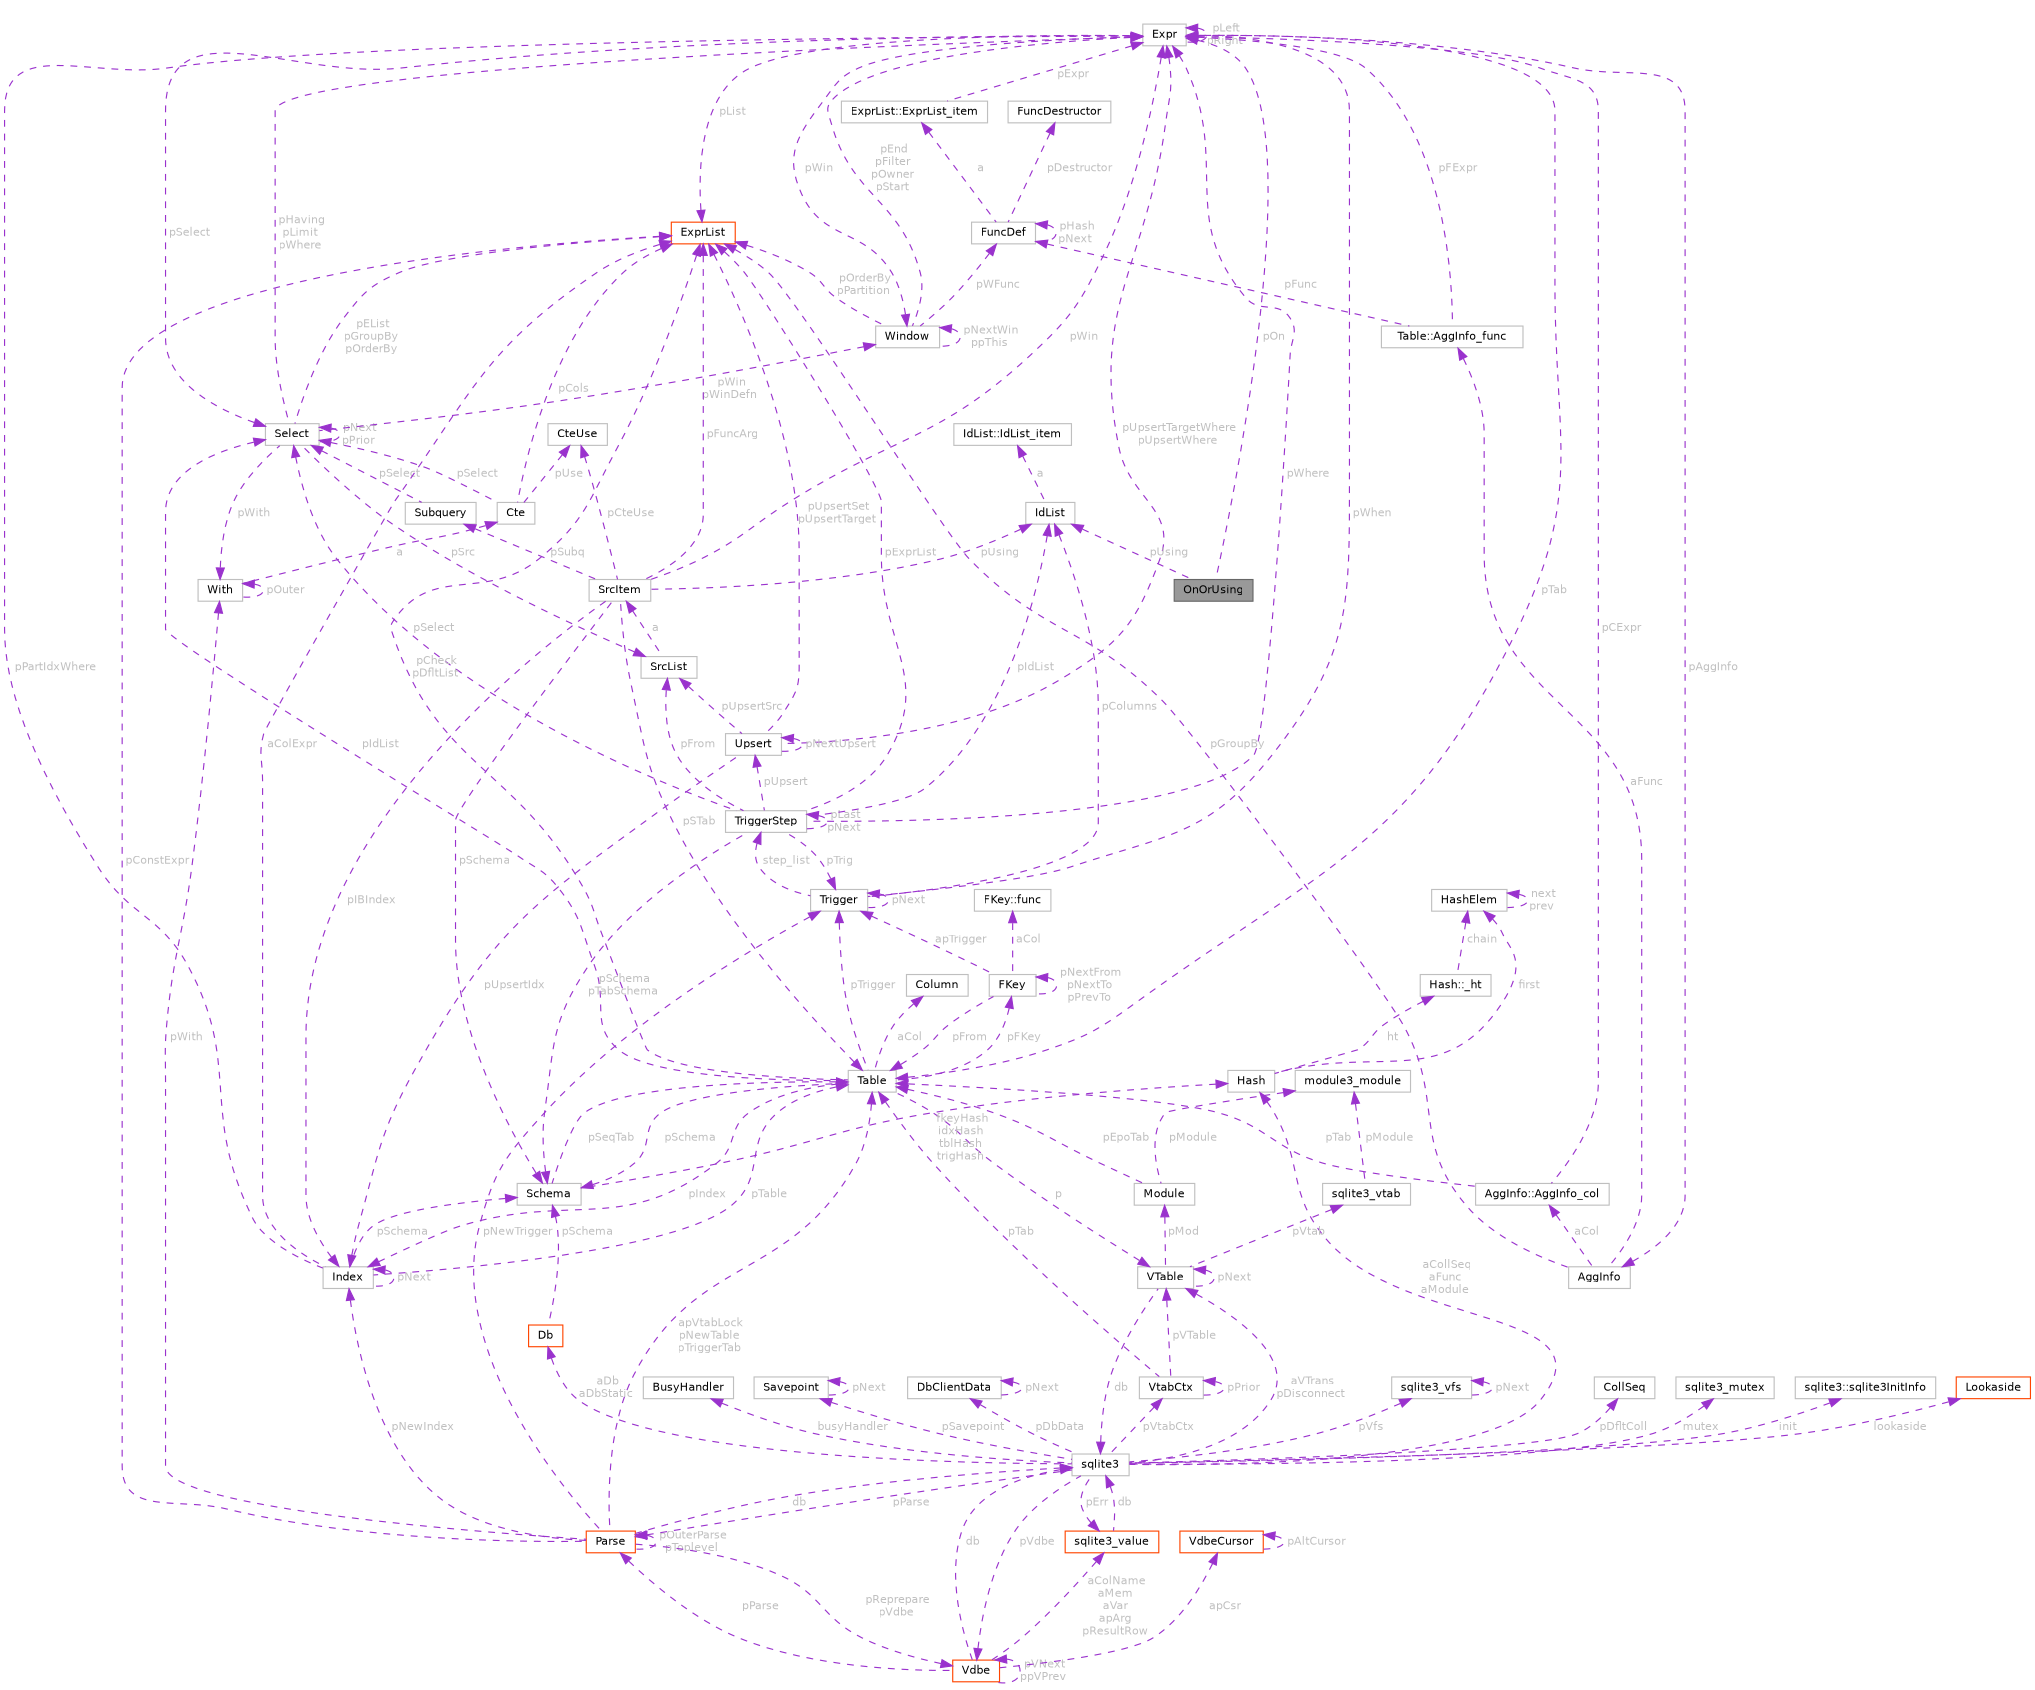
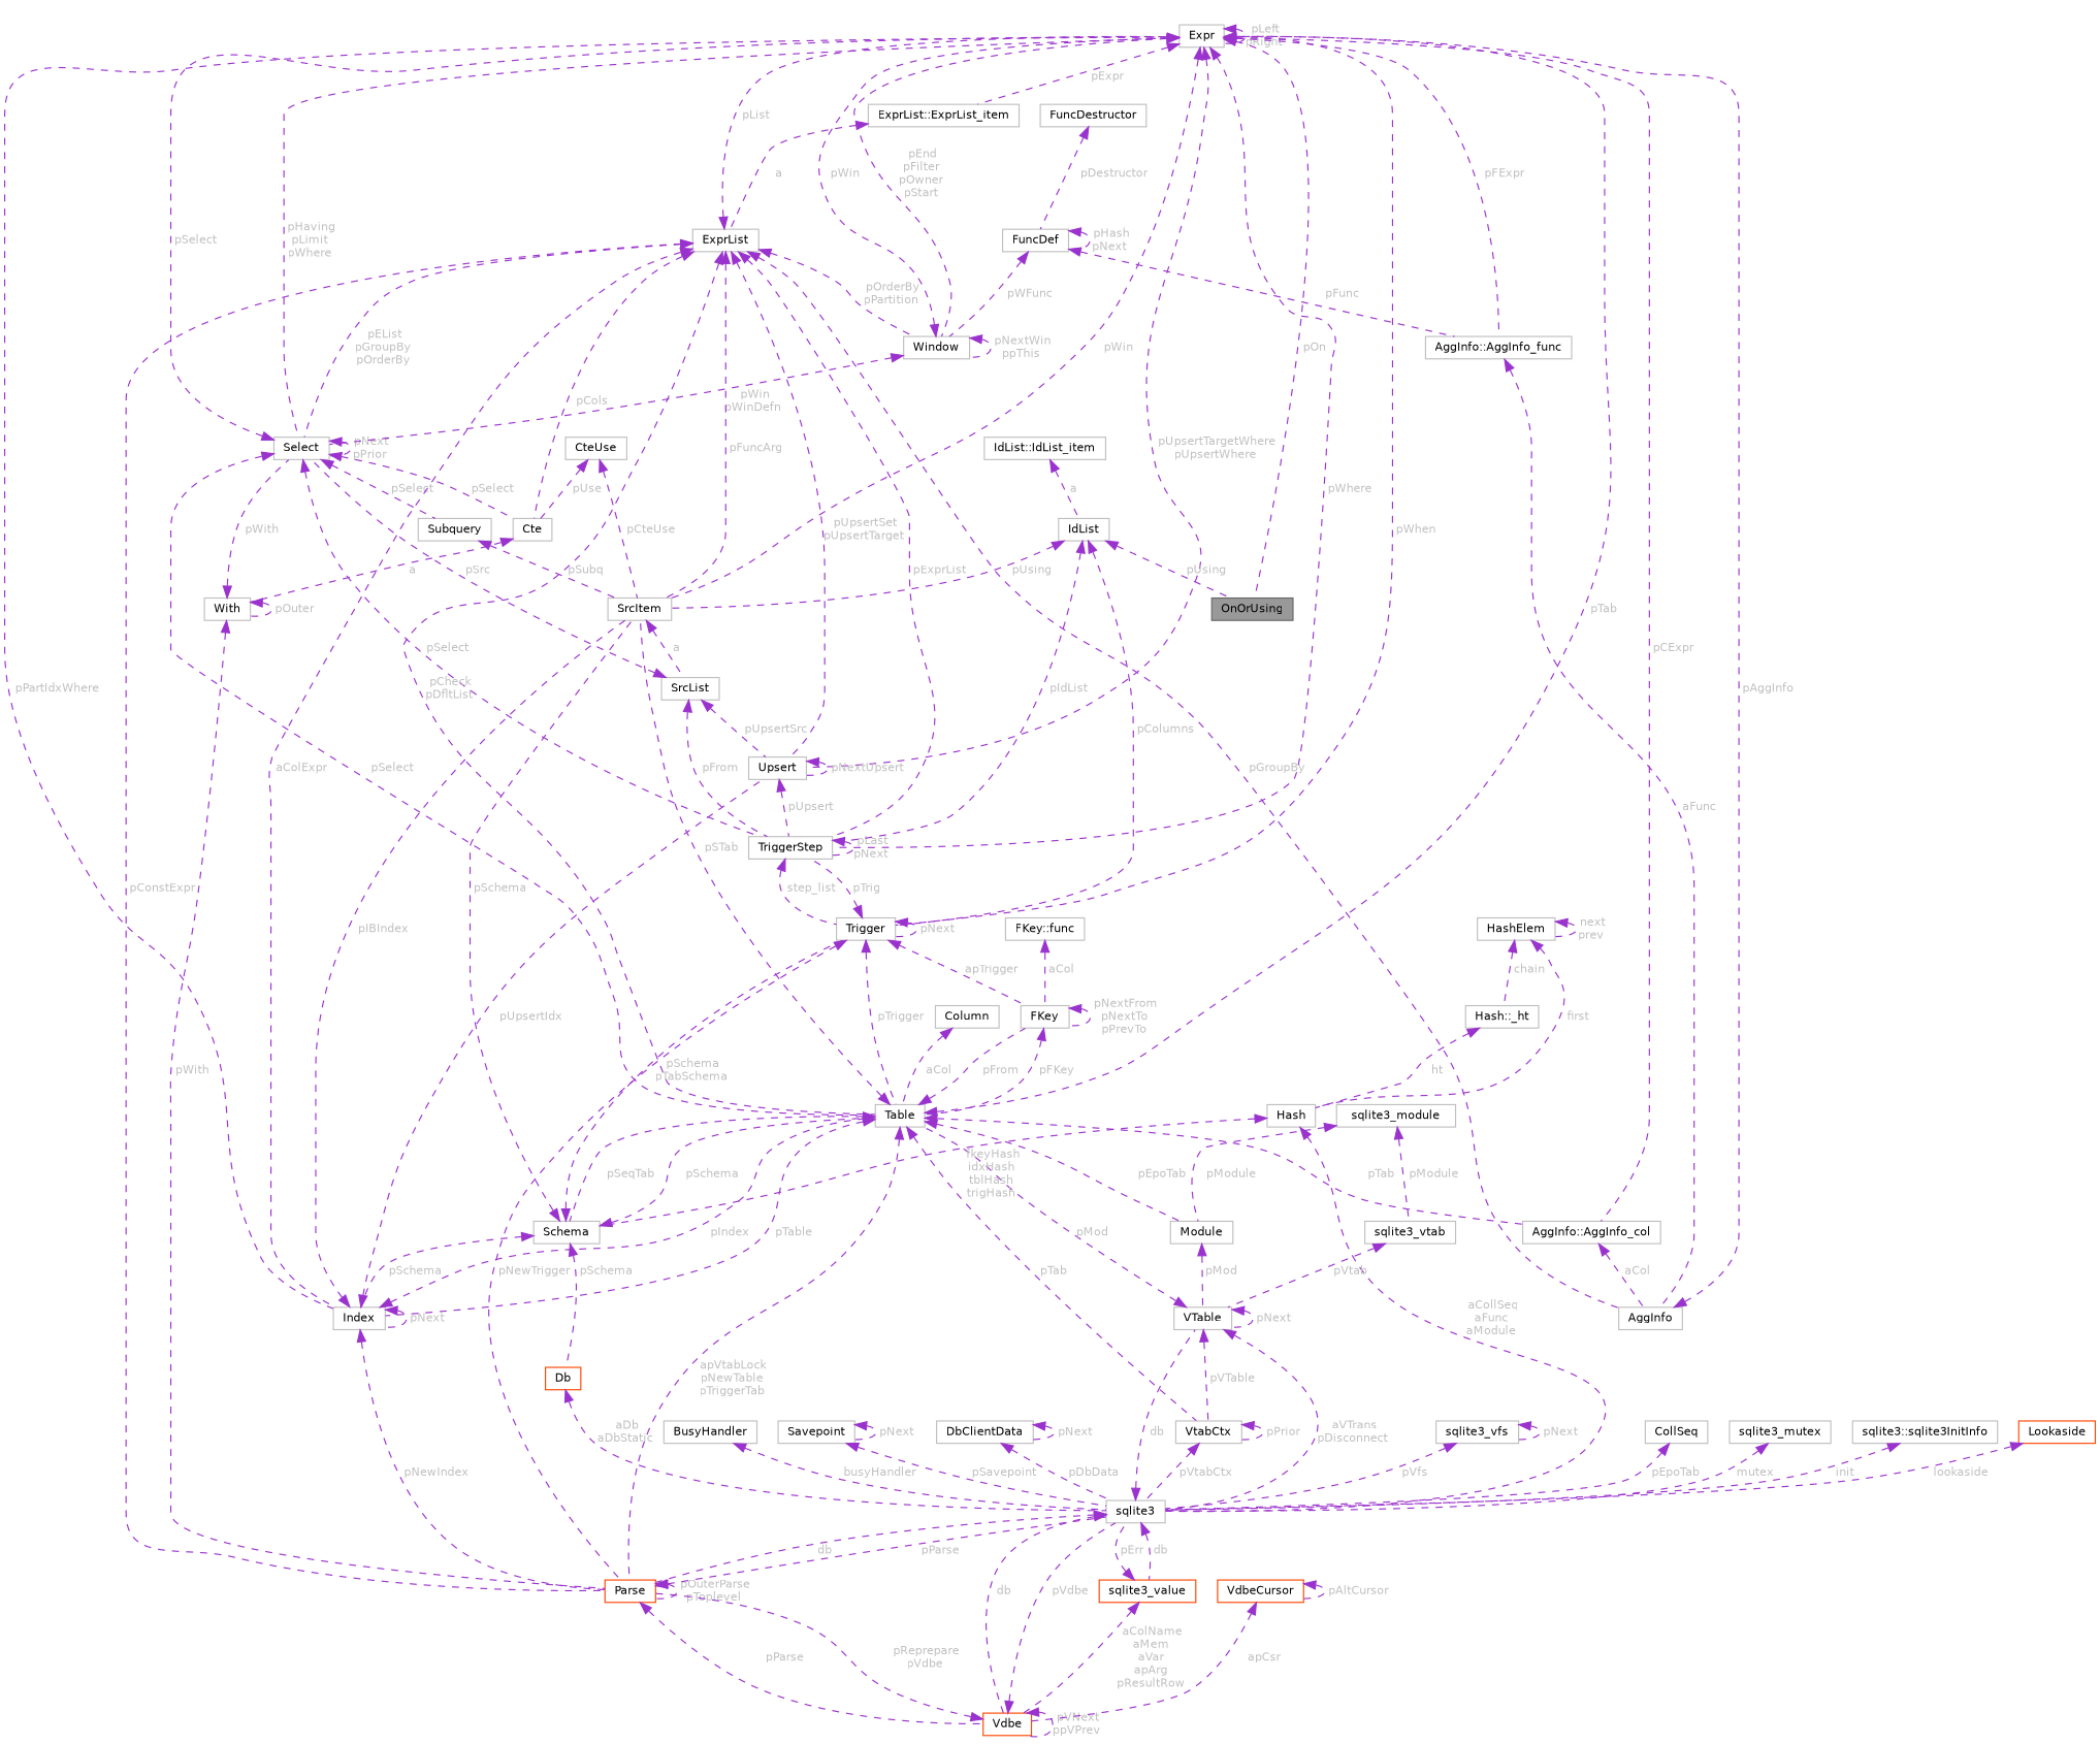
  digraph {
    node [color=grey75 fillcolor=white fontname=Helvetica fontsize=10 shape=box style=filled]
    edge [color=darkorchid3 dir=back fontcolor=grey fontname=Helvetica fontsize=10 labelfontname=Helvetica labelfontsize=10 style=dashed]
    n1 [color=gray40 fillcolor=grey60 fontcolor=black height=0.2 label=OnOrUsing width=0.4]
    n2 [height=0.2 label=Expr width=0.4]
    n3 [height=0.2 label="ExprList::ExprList_item" width=0.4]
    n4 [height=0.2 label=Select width=0.4]
    n5 [height=0.2 label=SrcItem width=0.4]
    n6 [height=0.2 label=Index width=0.4]
    n7 [height=0.2 label=Trigger width=0.4]
    n8 [height=0.2 label=TriggerStep width=0.4]
    n9 [height=0.2 label=Upsert width=0.4]
    n10 [height=0.2 label=Window width=0.4]
    n11 [height=0.2 label="AggInfo::AggInfo_col" width=0.4]
-   n12 [height=0.2 label="Table::AggInfo_func" width=0.4]
-   n13 [color=orangered height=0.2 label=ExprList width=0.4]
+   n12 [height=0.2 label="AggInfo::AggInfo_func" width=0.4]
+   n13 [height=0.2 label=ExprList width=0.4]
    n14 [height=0.2 label=Table width=0.4]
    n15 [height=0.2 label=Cte width=0.4]
    n16 [height=0.2 label=Subquery width=0.4]
    n17 [height=0.2 label=SrcList width=0.4]
    n18 [color=orangered height=0.2 label=Parse width=0.4]
    n19 [height=0.2 label=FKey width=0.4]
    n20 [height=0.2 label=AggInfo width=0.4]
    n21 [height=0.2 label=Schema width=0.4]
    n22 [height=0.2 label=VtabCtx width=0.4]
    n23 [height=0.2 label=Module width=0.4]
    n24 [height=0.2 label=sqlite3 width=0.4]
    n25 [color=orangered height=0.2 label=Vdbe width=0.4]
    n26 [height=0.2 label=With width=0.4]
    n27 [color=orangered height=0.2 label=Db width=0.4]
    n28 [height=0.2 label=VTable width=0.4]
    n29 [height=0.2 label=Column width=0.4]
    n30 [height=0.2 label=Hash width=0.4]
    n31 [color=orangered height=0.2 label=sqlite3_value width=0.4]
    n32 [height=0.2 label=HashElem width=0.4]
    n33 [height=0.2 label="Hash::_ht" width=0.4]
    n34 [height=0.2 label=IdList width=0.4]
    n35 [height=0.2 label="IdList::IdList_item" width=0.4]
    n36 [height=0.2 label="FKey::func" width=0.4]
    n37 [height=0.2 label=sqlite3_vfs width=0.4]
    n38 [height=0.2 label=CteUse width=0.4]
    n39 [color=orangered height=0.2 label=VdbeCursor width=0.4]
    n40 [height=0.2 label=CollSeq width=0.4]
    n41 [height=0.2 label=sqlite3_mutex width=0.4]
    n42 [height=0.2 label="sqlite3::sqlite3InitInfo" width=0.4]
    n43 [color=orangered height=0.2 label=Lookaside width=0.4]
    n44 [height=0.2 label=BusyHandler width=0.4]
    n45 [height=0.2 label=Savepoint width=0.4]
    n46 [height=0.2 label=DbClientData width=0.4]
-   n47 [height=0.2 label=module3_module width=0.4]
+   n47 [height=0.2 label=sqlite3_module width=0.4]
    n48 [height=0.2 label=sqlite3_vtab width=0.4]
    n49 [height=0.2 label=FuncDef width=0.4]
    n50 [height=0.2 label=FuncDestructor width=0.4]
    n2 -> n1 [label=" pOn"]
    n2 -> n2 [label=" pLeft\npRight"]
    n2 -> n3 [label=" pExpr"]
    n2 -> n4 [label=" pHaving\npLimit\npWhere"]
    n2 -> n5 [label=" pWin"]
    n2 -> n6 [label=" pPartIdxWhere"]
    n2 -> n7 [label=" pWhen"]
    n2 -> n8 [label=" pWhere"]
    n2 -> n9 [label=" pUpsertTargetWhere\npUpsertWhere"]
    n2 -> n10 [label=" pEnd\npFilter\npOwner\npStart"]
    n2 -> n11 [label=" pCExpr"]
    n2 -> n12 [label=" pFExpr"]
-   n3 -> n49 [label=" a"]
+   n3 -> n13 [label=" a"]
    n4 -> n2 [label=" pSelect"]
    n4 -> n4 [label=" pNext\npPrior"]
    n4 -> n8 [label=" pSelect"]
-   n4 -> n14 [label=" pIdList"]
+   n4 -> n14 [label=" pSelect"]
    n4 -> n15 [label=" pSelect"]
    n4 -> n16 [label=" pSelect"]
    n5 -> n17 [label=" a"]
    n6 -> n5 [label=" pIBIndex"]
    n6 -> n6 [label=" pNext"]
    n6 -> n9 [label=" pUpsertIdx"]
    n6 -> n14 [label=" pIndex"]
    n6 -> n18 [label=" pNewIndex"]
    n7 -> n7 [label=" pNext"]
    n7 -> n8 [label=" pTrig"]
    n7 -> n14 [label=" pTrigger"]
    n7 -> n18 [label=" pNewTrigger"]
    n7 -> n19 [label=" apTrigger"]
    n8 -> n7 [label=" step_list"]
    n8 -> n8 [label=" pLast\npNext"]
    n9 -> n8 [label=" pUpsert"]
    n9 -> n9 [label=" pNextUpsert"]
    n10 -> n2 [label=" pWin"]
    n10 -> n4 [label=" pWin\npWinDefn"]
    n10 -> n10 [label=" pNextWin\nppThis"]
    n11 -> n20 [label=" aCol"]
    n12 -> n20 [label=" aFunc"]
    n13 -> n2 [label=" pList"]
    n13 -> n4 [label=" pEList\npGroupBy\npOrderBy"]
    n13 -> n5 [label=" pFuncArg"]
    n13 -> n6 [label=" aColExpr"]
    n13 -> n8 [label=" pExprList"]
    n13 -> n9 [label=" pUpsertSet\npUpsertTarget"]
    n13 -> n10 [label=" pOrderBy\npPartition"]
    n13 -> n14 [label=" pCheck\npDfltList"]
    n13 -> n15 [label=" pCols"]
    n13 -> n18 [label=" pConstExpr"]
    n13 -> n20 [label=" pGroupBy"]
    n14 -> n2 [label=" pTab"]
    n14 -> n5 [label=" pSTab"]
    n14 -> n6 [label=" pTable"]
    n14 -> n11 [label=" pTab"]
    n14 -> n18 [label=" apVtabLock\npNewTable\npTriggerTab"]
    n14 -> n19 [label=" pFrom"]
    n14 -> n21 [label=" pSeqTab"]
    n14 -> n22 [label=" pTab"]
    n14 -> n23 [label=" pEpoTab"]
    n15 -> n26 [label=" a"]
    n16 -> n5 [label=" pSubq"]
    n17 -> n4 [label=" pSrc"]
    n17 -> n8 [label=" pFrom"]
    n17 -> n9 [label=" pUpsertSrc"]
    n18 -> n18 [label=" pOuterParse\npToplevel"]
    n18 -> n24 [label=" pParse"]
    n18 -> n25 [label=" pParse"]
    n19 -> n14 [label=" pFKey"]
    n19 -> n19 [label=" pNextFrom\npNextTo\npPrevTo"]
    n20 -> n2 [label=" pAggInfo"]
    n21 -> n5 [label=" pSchema"]
    n21 -> n6 [label=" pSchema"]
-   n21 -> n8 [label=" pSchema\npTabSchema"]
+   n21 -> n7 [label=" pSchema\npTabSchema"]
    n21 -> n14 [label=" pSchema"]
    n21 -> n27 [label=" pSchema"]
    n22 -> n22 [label=" pPrior"]
    n22 -> n24 [label=" pVtabCtx"]
    n23 -> n28 [label=" pMod"]
    n24 -> n18 [label=" db"]
    n24 -> n25 [label=" db"]
    n24 -> n28 [label=" db"]
    n24 -> n31 [label=" db"]
    n25 -> n18 [label=" pReprepare\npVdbe"]
    n25 -> n24 [label=" pVdbe"]
    n25 -> n25 [label=" pVNext\nppVPrev"]
    n26 -> n4 [label=" pWith"]
    n26 -> n18 [label=" pWith"]
    n26 -> n26 [label=" pOuter"]
    n27 -> n24 [label=" aDb\naDbStatic"]
-   n28 -> n14 [label=" p"]
+   n28 -> n14 [label=" pMod"]
    n28 -> n22 [label=" pVTable"]
    n28 -> n24 [label=" aVTrans\npDisconnect"]
    n28 -> n28 [label=" pNext"]
    n29 -> n14 [label=" aCol"]
    n30 -> n21 [label=" fkeyHash\nidxHash\ntblHash\ntrigHash"]
    n30 -> n24 [label=" aCollSeq\naFunc\naModule"]
    n31 -> n24 [label=" pErr"]
    n31 -> n25 [label=" aColName\naMem\naVar\napArg\npResultRow"]
    n32 -> n30 [label=" first"]
    n32 -> n32 [label=" next\nprev"]
    n32 -> n33 [label=" chain"]
    n33 -> n30 [label=" ht"]
    n34 -> n1 [label=" pUsing"]
    n34 -> n5 [label=" pUsing"]
    n34 -> n7 [label=" pColumns"]
    n34 -> n8 [label=" pIdList"]
    n35 -> n34 [label=" a"]
    n36 -> n19 [label=" aCol"]
    n37 -> n24 [label=" pVfs"]
    n37 -> n37 [label=" pNext"]
    n38 -> n5 [label=" pCteUse"]
    n38 -> n15 [label=" pUse"]
    n39 -> n25 [label=" apCsr"]
    n39 -> n39 [label=" pAltCursor"]
-   n40 -> n24 [label=" pDfltColl"]
+   n40 -> n24 [label=" pEpoTab"]
    n41 -> n24 [label=" mutex"]
    n42 -> n24 [label=" init"]
    n43 -> n24 [label=" lookaside"]
    n44 -> n24 [label=" busyHandler"]
    n45 -> n24 [label=" pSavepoint"]
    n45 -> n45 [label=" pNext"]
    n46 -> n24 [label=" pDbData"]
    n46 -> n46 [label=" pNext"]
    n47 -> n23 [label=" pModule"]
    n47 -> n48 [label=" pModule"]
    n48 -> n28 [label=" pVtab"]
    n49 -> n10 [label=" pWFunc"]
    n49 -> n12 [label=" pFunc"]
    n49 -> n49 [label=" pHash\npNext"]
    n50 -> n49 [label=" pDestructor"]
  }
